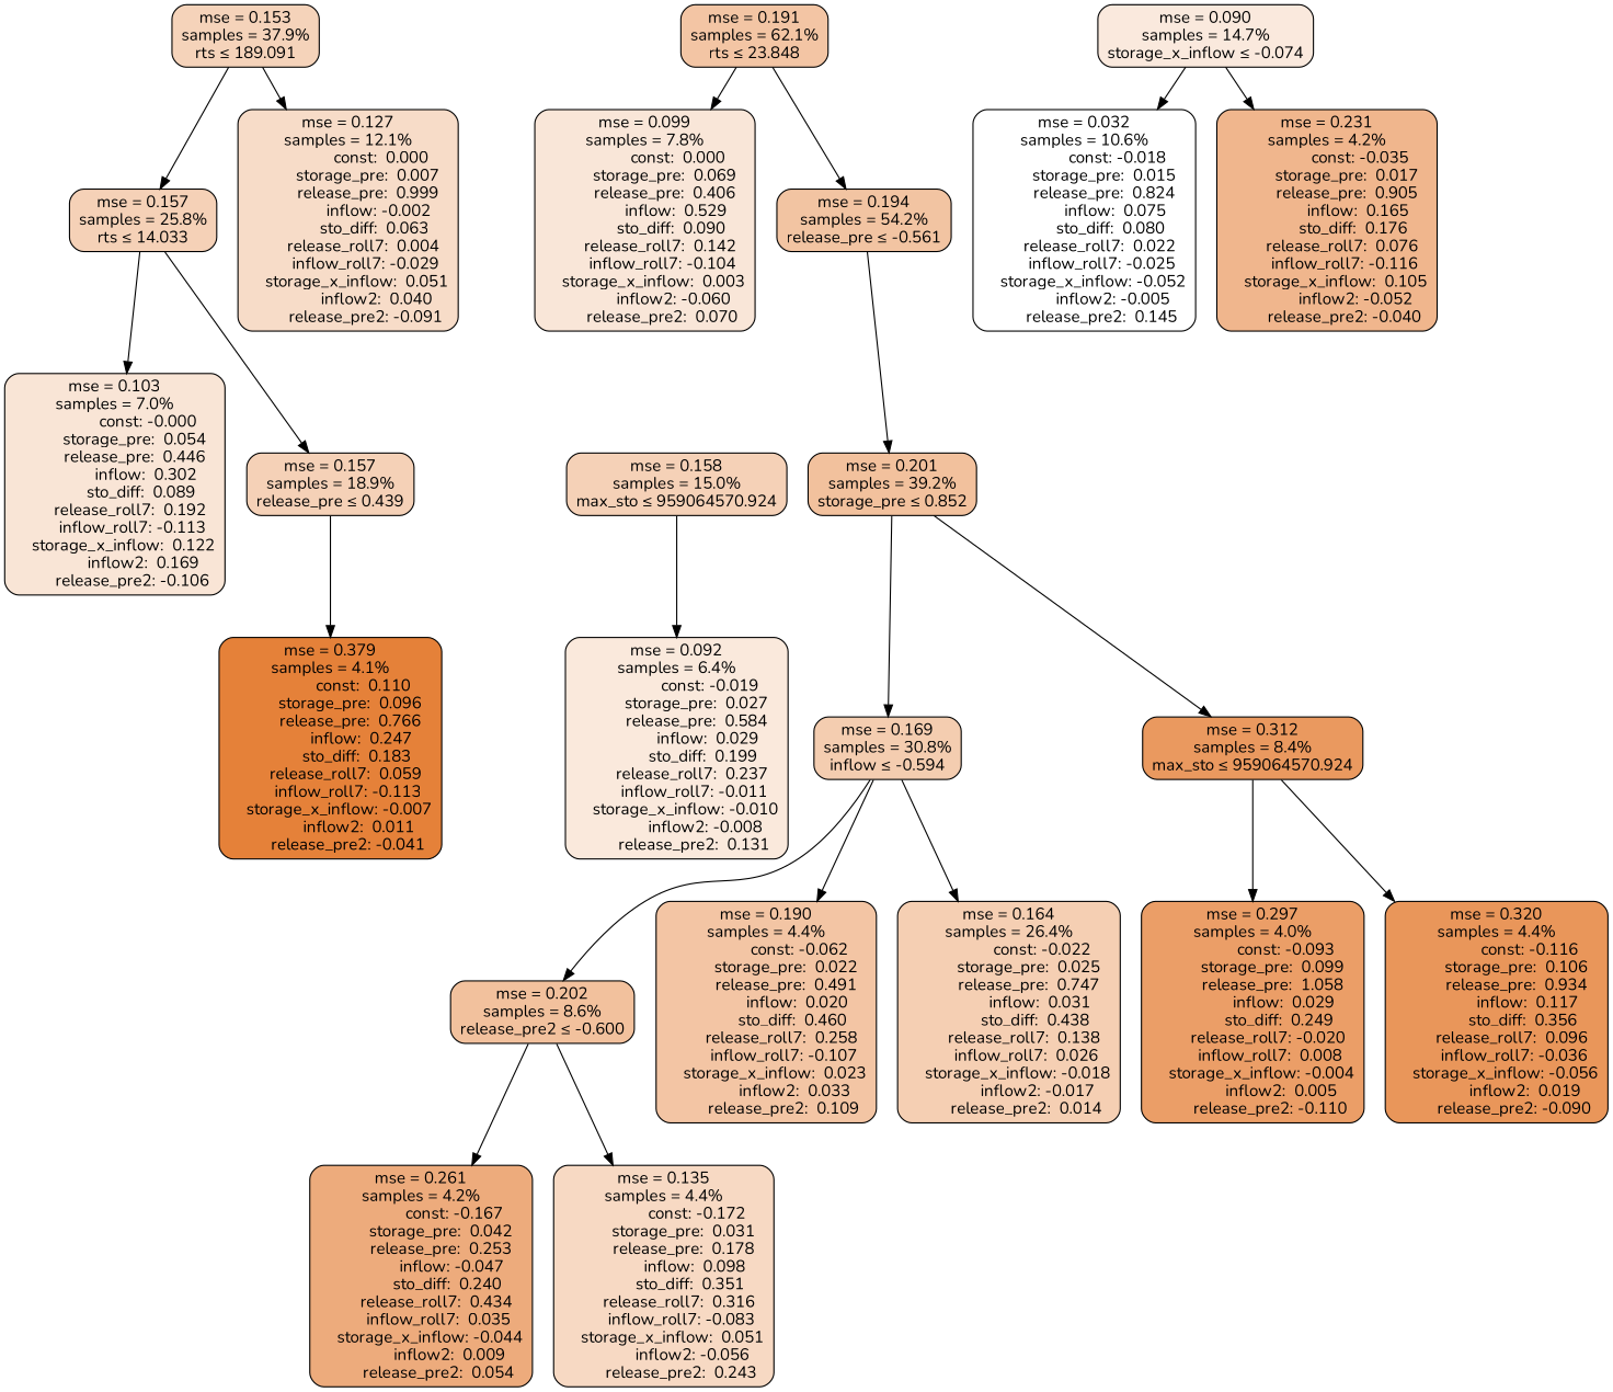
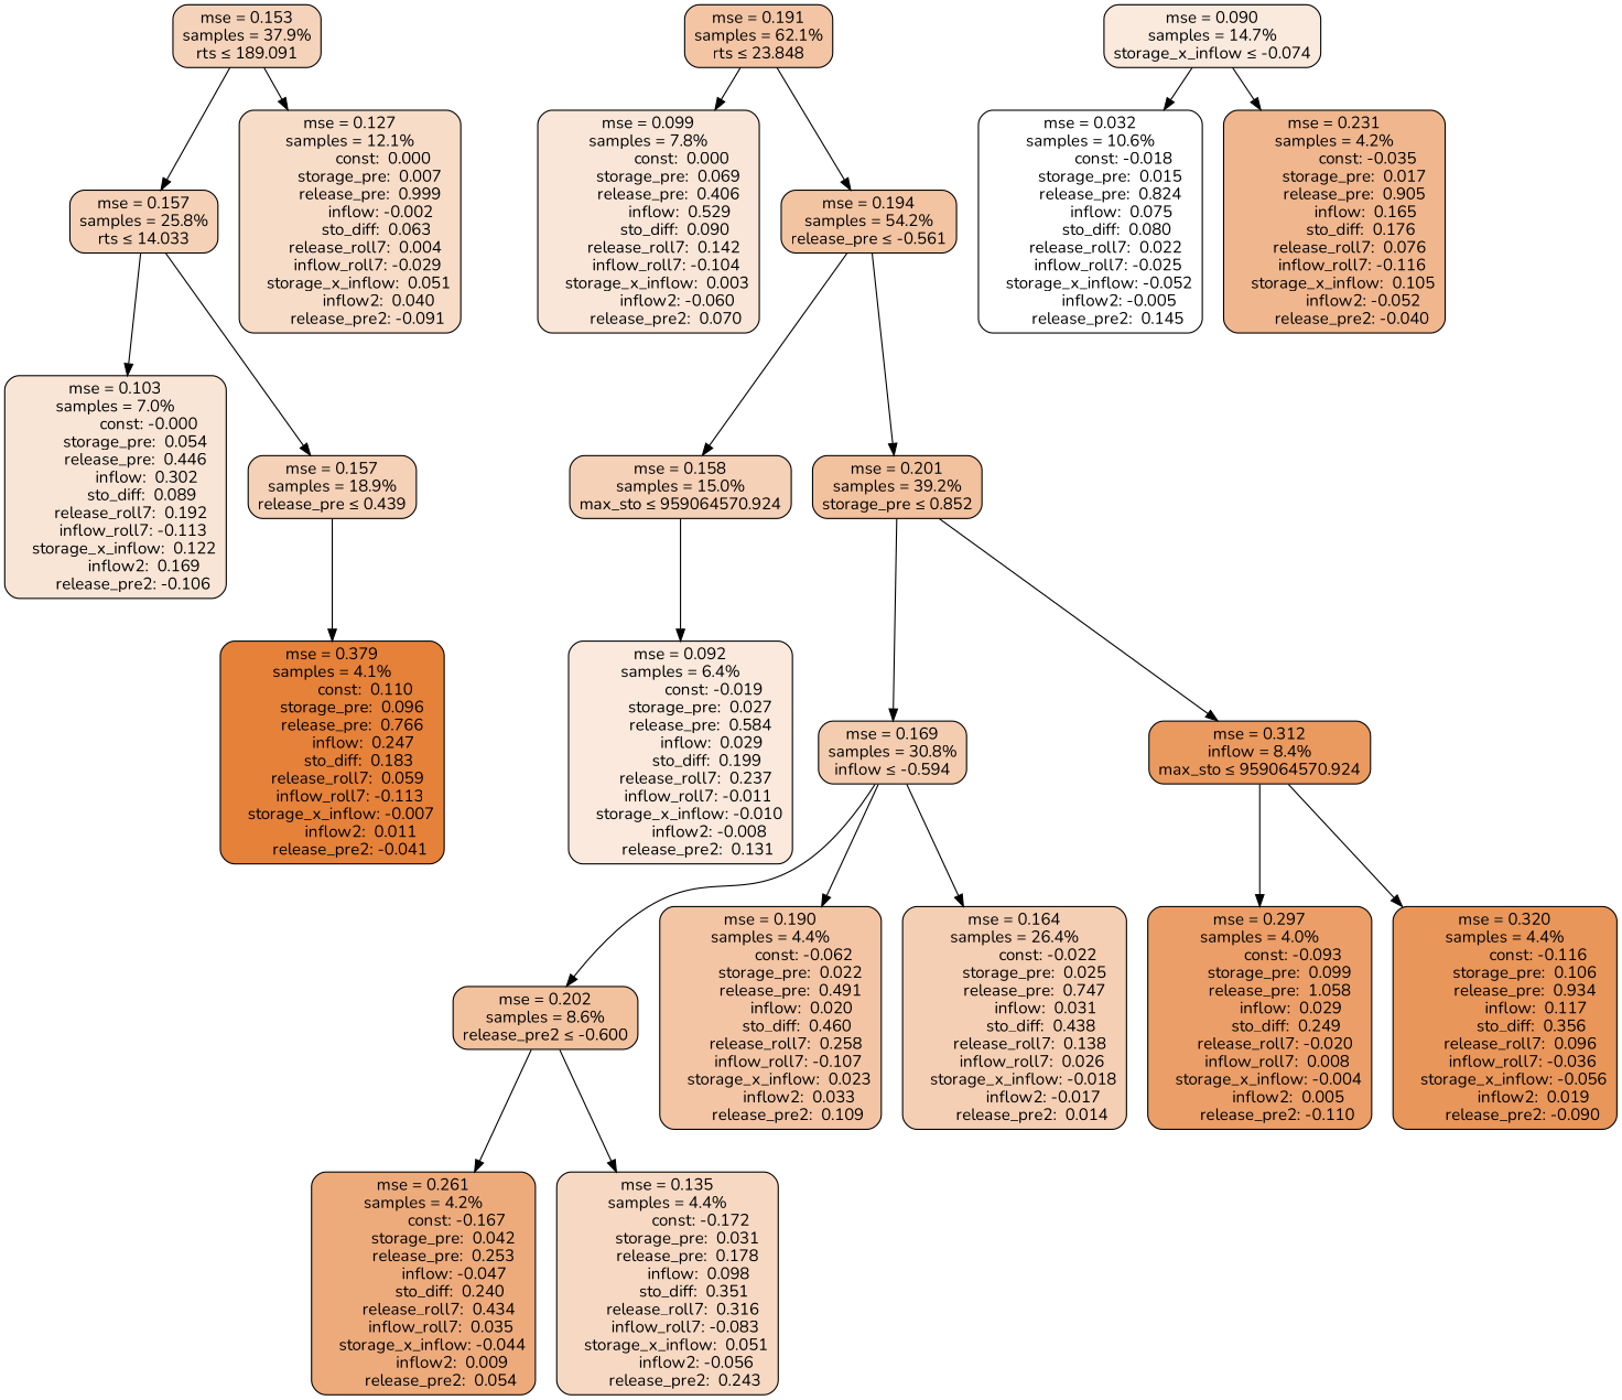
  digraph {
    fontname=Nunito
    node [color=black fillcolor="#f5d1b7" fontname=Nunito shape=rectangle style="filled, rounded"]
    edge [fontname=Nunito]
    n1 [fillcolor="#f5d3ba" label="mse = 0.153\nsamples = 37.9%\nrts &le; 189.091"]
    n2 [label="mse = 0.157\nsamples = 25.8%\nrts &le; 14.033"]
    n3 [fillcolor="#f7dcc8" label="mse = 0.127\nsamples = 12.1%\n               const:  0.000\n         storage_pre:  0.007\n         release_pre:  0.999\n              inflow: -0.002\n            sto_diff:  0.063\n       release_roll7:  0.004\n        inflow_roll7: -0.029\n    storage_x_inflow:  0.051\n             inflow2:  0.040\n        release_pre2: -0.091"]
    n4 [fillcolor="#f3c5a4" label="mse = 0.191\nsamples = 62.1%\nrts &le; 23.848"]
    n5 [fillcolor="#f9e6d8" label="mse = 0.099\nsamples = 7.8%\n               const:  0.000\n         storage_pre:  0.069\n         release_pre:  0.406\n              inflow:  0.529\n            sto_diff:  0.090\n       release_roll7:  0.142\n        inflow_roll7: -0.104\n    storage_x_inflow:  0.003\n             inflow2: -0.060\n        release_pre2:  0.070"]
    n6 [fillcolor="#f2c4a2" label="mse = 0.194\nsamples = 54.2%\nrelease_pre &le; -0.561"]
    n7 [fillcolor="#f9e5d6" label="mse = 0.103\nsamples = 7.0%\n               const: -0.000\n         storage_pre:  0.054\n         release_pre:  0.446\n              inflow:  0.302\n            sto_diff:  0.089\n       release_roll7:  0.192\n        inflow_roll7: -0.113\n    storage_x_inflow:  0.122\n             inflow2:  0.169\n        release_pre2: -0.106"]
    n8 [label="mse = 0.157\nsamples = 18.9%\nrelease_pre &le; 0.439"]
    n9 [fillcolor="#e58139" label="mse = 0.379\nsamples = 4.1%\n               const:  0.110\n         storage_pre:  0.096\n         release_pre:  0.766\n              inflow:  0.247\n            sto_diff:  0.183\n       release_roll7:  0.059\n        inflow_roll7: -0.113\n    storage_x_inflow: -0.007\n             inflow2:  0.011\n        release_pre2: -0.041"]
    n10 [fillcolor="#fae9dd" label="mse = 0.090\nsamples = 14.7%\nstorage_x_inflow &le; -0.074"]
    n11 [fillcolor="#ffffff" label="mse = 0.032\nsamples = 10.6%\n               const: -0.018\n         storage_pre:  0.015\n         release_pre:  0.824\n              inflow:  0.075\n            sto_diff:  0.080\n       release_roll7:  0.022\n        inflow_roll7: -0.025\n    storage_x_inflow: -0.052\n             inflow2: -0.005\n        release_pre2:  0.145"]
    n12 [fillcolor="#f0b68d" label="mse = 0.231\nsamples = 4.2%\n               const: -0.035\n         storage_pre:  0.017\n         release_pre:  0.905\n              inflow:  0.165\n            sto_diff:  0.176\n       release_roll7:  0.076\n        inflow_roll7: -0.116\n    storage_x_inflow:  0.105\n             inflow2: -0.052\n        release_pre2: -0.040"]
    n13 [label="mse = 0.158\nsamples = 15.0%\nmax_sto &le; 959064570.924"]
    n14 [fillcolor="#f2c19d" label="mse = 0.201\nsamples = 39.2%\nstorage_pre &le; 0.852"]
    n15 [fillcolor="#fae9dc" label="mse = 0.092\nsamples = 6.4%\n               const: -0.019\n         storage_pre:  0.027\n         release_pre:  0.584\n              inflow:  0.029\n            sto_diff:  0.199\n       release_roll7:  0.237\n        inflow_roll7: -0.011\n    storage_x_inflow: -0.010\n             inflow2: -0.008\n        release_pre2:  0.131"]
    n16 [fillcolor="#f4cdb0" label="mse = 0.169\nsamples = 30.8%\ninflow &le; -0.594"]
-   n17 [fillcolor="#ea995f" label="mse = 0.312\nsamples = 8.4%\nmax_sto &le; 959064570.924"]
+   n17 [fillcolor="#ea995f" label="mse = 0.312\ninflow = 8.4%\nmax_sto &le; 959064570.924"]
    n18 [fillcolor="#f2c19d" label="mse = 0.202\nsamples = 8.6%\nrelease_pre2 &le; -0.600"]
    n19 [fillcolor="#edab7c" label="mse = 0.261\nsamples = 4.2%\n               const: -0.167\n         storage_pre:  0.042\n         release_pre:  0.253\n              inflow: -0.047\n            sto_diff:  0.240\n       release_roll7:  0.434\n        inflow_roll7:  0.035\n    storage_x_inflow: -0.044\n             inflow2:  0.009\n        release_pre2:  0.054"]
    n20 [fillcolor="#f7d9c3" label="mse = 0.135\nsamples = 4.4%\n               const: -0.172\n         storage_pre:  0.031\n         release_pre:  0.178\n              inflow:  0.098\n            sto_diff:  0.351\n       release_roll7:  0.316\n        inflow_roll7: -0.083\n    storage_x_inflow:  0.051\n             inflow2: -0.056\n        release_pre2:  0.243"]
    n21 [fillcolor="#f3c5a4" label="mse = 0.190\nsamples = 4.4%\n               const: -0.062\n         storage_pre:  0.022\n         release_pre:  0.491\n              inflow:  0.020\n            sto_diff:  0.460\n       release_roll7:  0.258\n        inflow_roll7: -0.107\n    storage_x_inflow:  0.023\n             inflow2:  0.033\n        release_pre2:  0.109"]
    n22 [fillcolor="#f5cfb3" label="mse = 0.164\nsamples = 26.4%\n               const: -0.022\n         storage_pre:  0.025\n         release_pre:  0.747\n              inflow:  0.031\n            sto_diff:  0.438\n       release_roll7:  0.138\n        inflow_roll7:  0.026\n    storage_x_inflow: -0.018\n             inflow2: -0.017\n        release_pre2:  0.014"]
    n23 [fillcolor="#eb9e67" label="mse = 0.297\nsamples = 4.0%\n               const: -0.093\n         storage_pre:  0.099\n         release_pre:  1.058\n              inflow:  0.029\n            sto_diff:  0.249\n       release_roll7: -0.020\n        inflow_roll7:  0.008\n    storage_x_inflow: -0.004\n             inflow2:  0.005\n        release_pre2: -0.110"]
    n24 [fillcolor="#e9965a" label="mse = 0.320\nsamples = 4.4%\n               const: -0.116\n         storage_pre:  0.106\n         release_pre:  0.934\n              inflow:  0.117\n            sto_diff:  0.356\n       release_roll7:  0.096\n        inflow_roll7: -0.036\n    storage_x_inflow: -0.056\n             inflow2:  0.019\n        release_pre2: -0.090"]
    n1 -> n2
    n1 -> n3
    n2 -> n7
    n2 -> n8
    n4 -> n5
    n4 -> n6
+   n6 -> n13
    n6 -> n14
    n8 -> n9
    n10 -> n11
    n10 -> n12
    n13 -> n15
    n14 -> n16
    n14 -> n17
    n16 -> n18
    n16 -> n21
    n16 -> n22
    n17 -> n23
    n17 -> n24
    n18 -> n19
    n18 -> n20
  }
